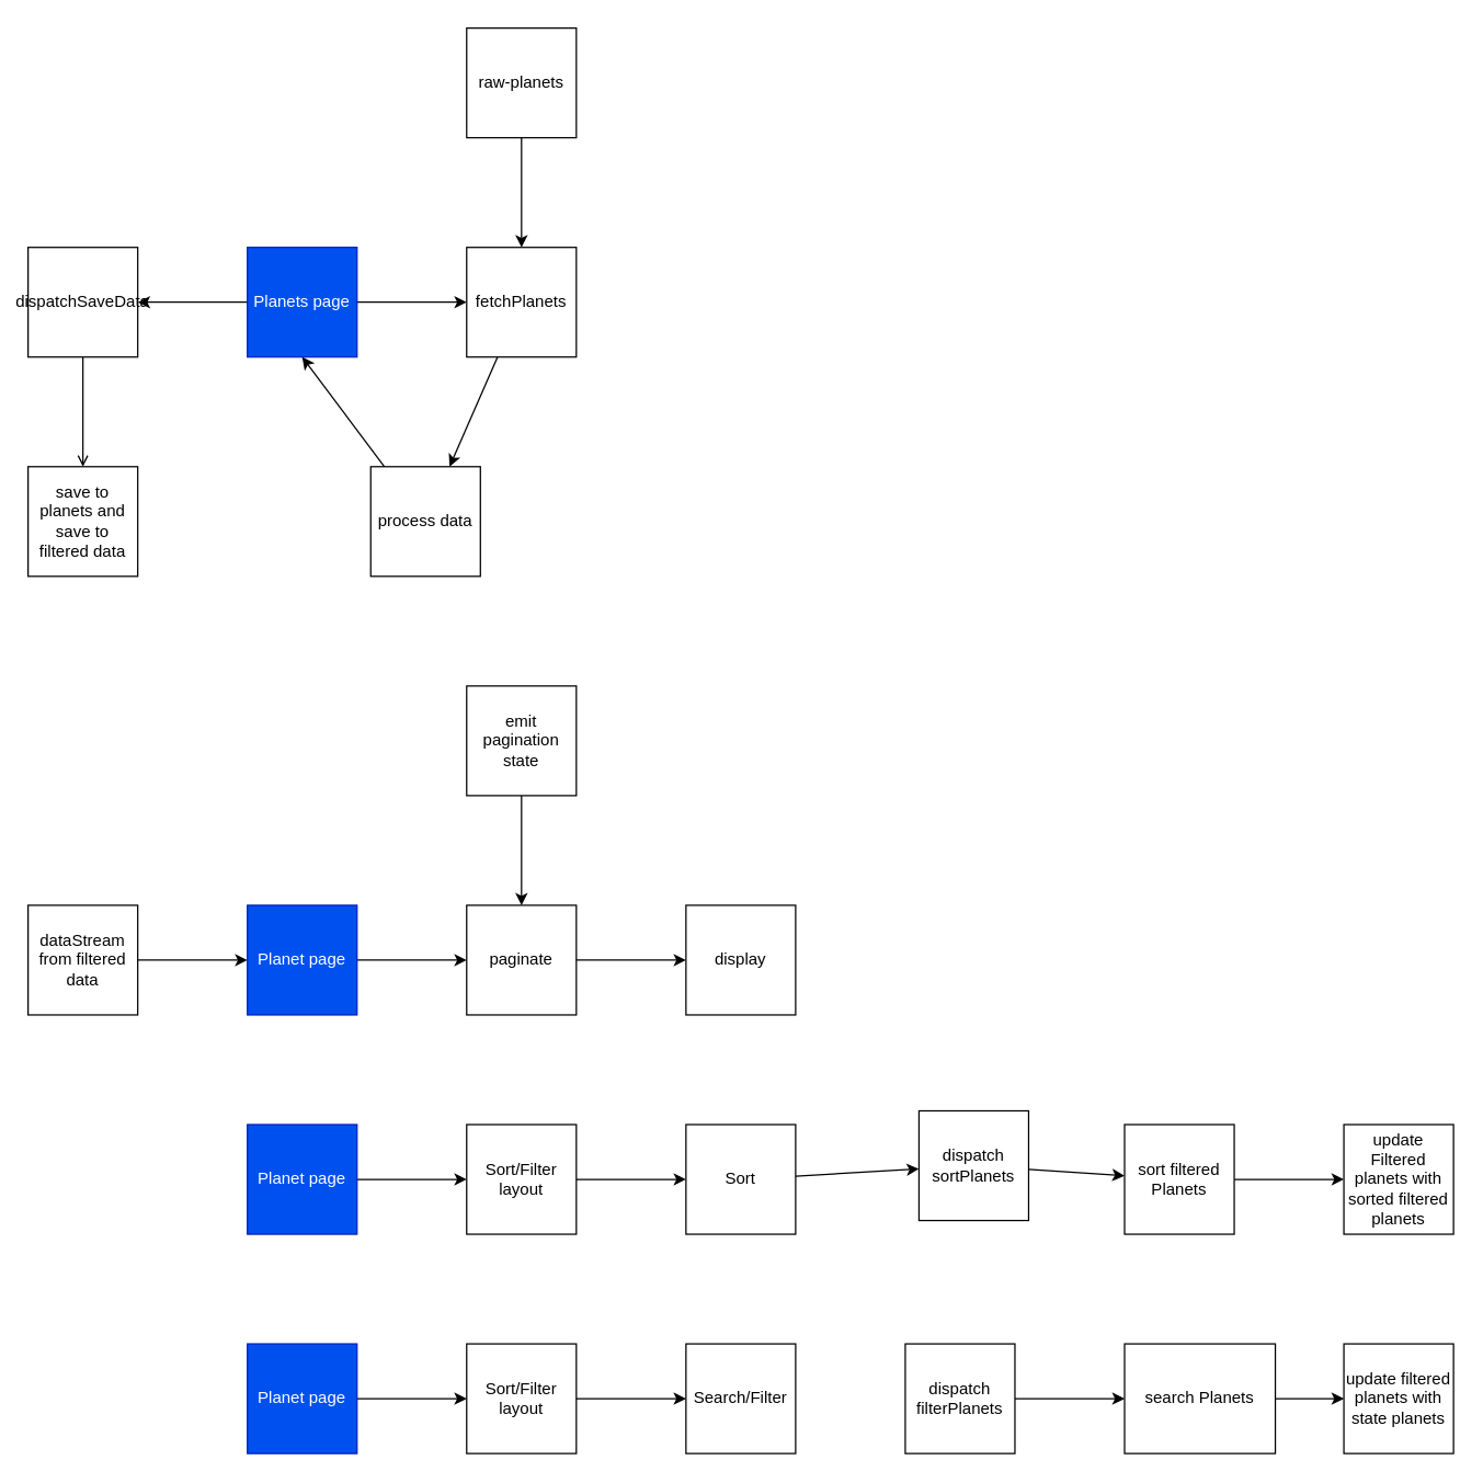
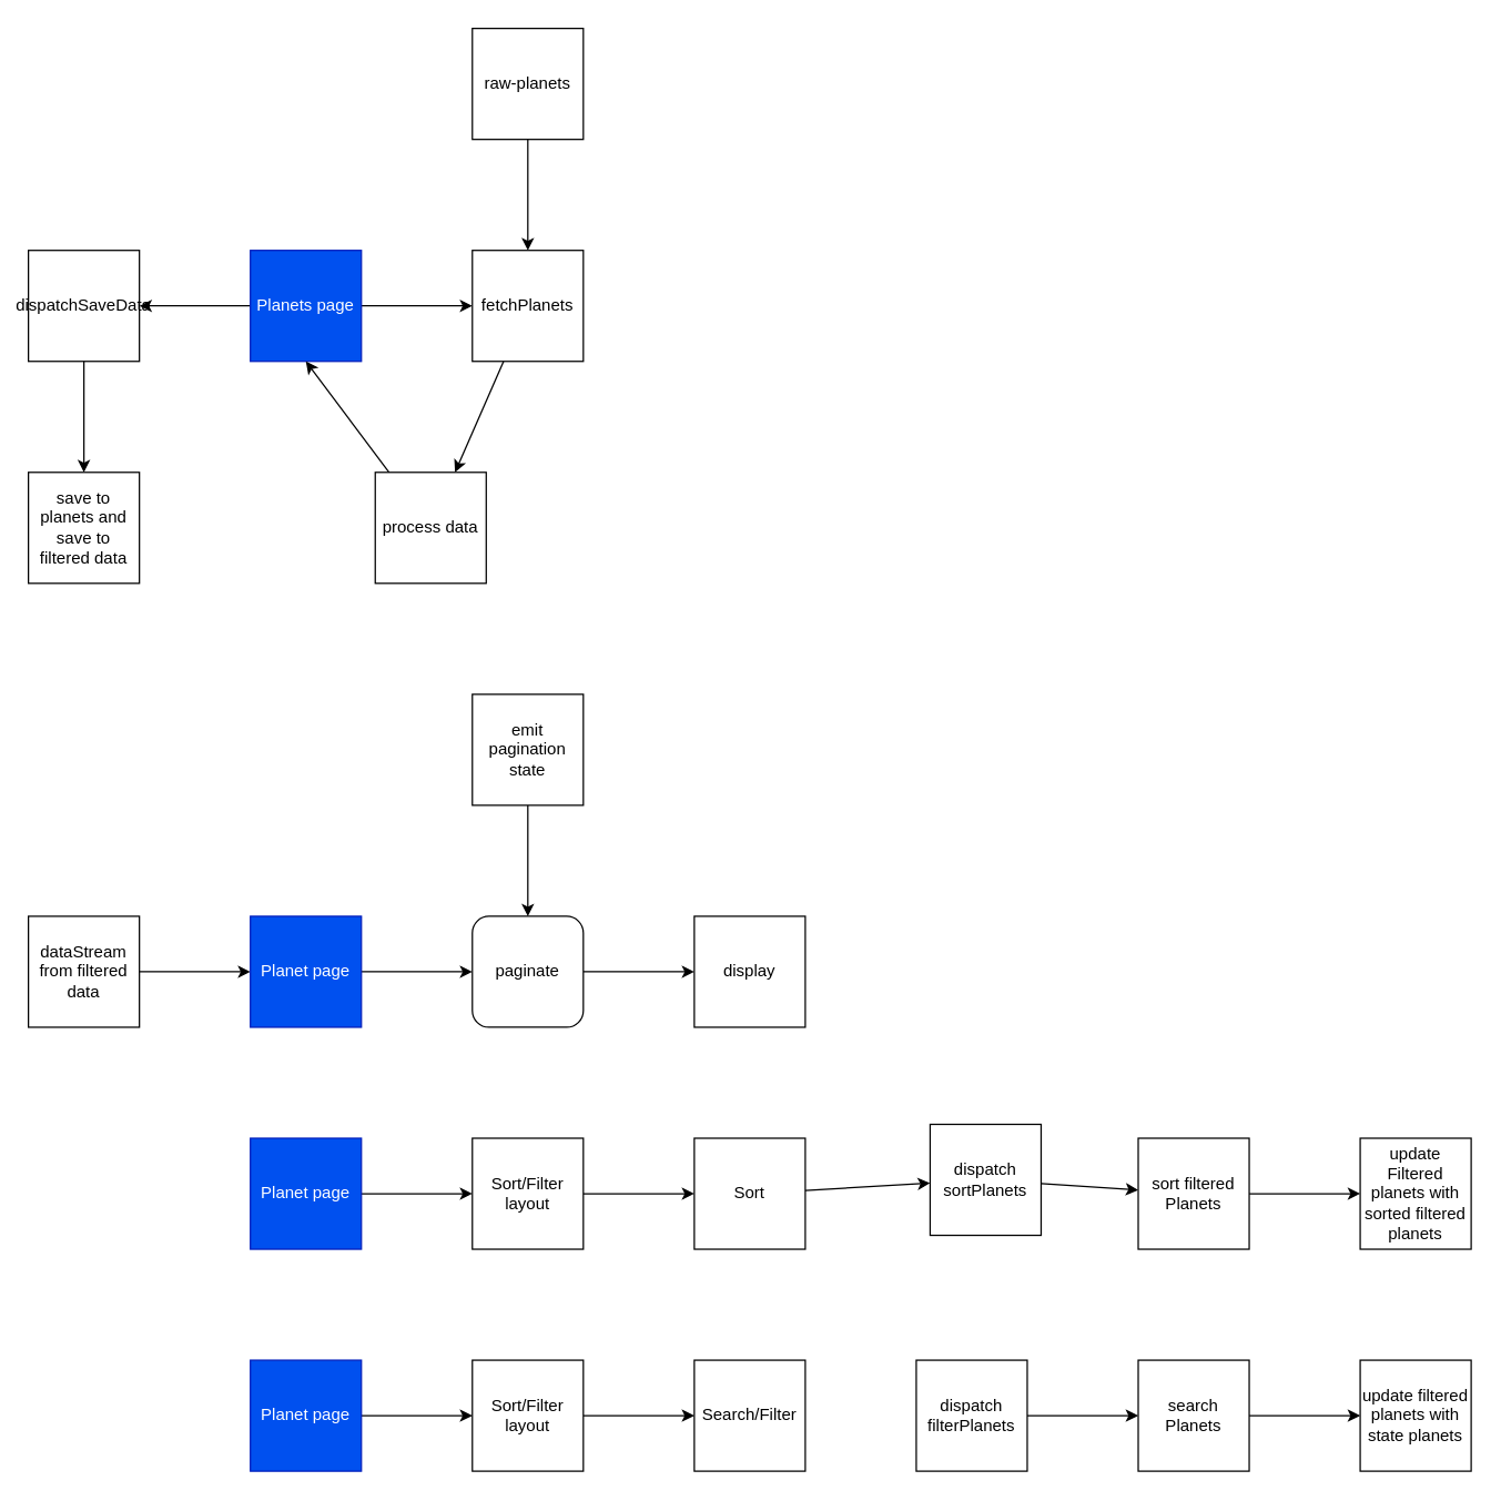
  <mxCell id="0" />
  <mxCell id="1" parent="0" />
  <mxCell id="2" value="" style="edgeStyle=none;html=1;" edge="1" parent="1" source="4" target="6"><mxGeometry relative="1" as="geometry" /></mxCell>
  <mxCell id="3" value="" style="edgeStyle=none;html=1;" edge="1" parent="1" source="4" target="12"><mxGeometry relative="1" as="geometry" /></mxCell>
  <mxCell id="4" value="Planets page" style="whiteSpace=wrap;html=1;aspect=fixed;fillColor=#0050ef;fontColor=#ffffff;strokeColor=#001DBC;" vertex="1" parent="1"><mxGeometry x="180" y="180" width="80" height="80" as="geometry" /></mxCell>
  <mxCell id="5" value="" style="edgeStyle=none;html=1;" edge="1" parent="1" source="6" target="10"><mxGeometry relative="1" as="geometry" /></mxCell>
  <mxCell id="6" value="fetchPlanets" style="whiteSpace=wrap;html=1;aspect=fixed;" vertex="1" parent="1"><mxGeometry x="340" y="180" width="80" height="80" as="geometry" /></mxCell>
  <mxCell id="7" value="" style="edgeStyle=none;html=1;" edge="1" parent="1" source="8" target="6"><mxGeometry relative="1" as="geometry" /></mxCell>
  <mxCell id="8" value="raw-planets" style="whiteSpace=wrap;html=1;aspect=fixed;" vertex="1" parent="1"><mxGeometry x="340" y="20" width="80" height="80" as="geometry" /></mxCell>
  <mxCell id="9" value="" style="edgeStyle=none;html=1;entryX=0.5;entryY=1;entryDx=0;entryDy=0;" edge="1" parent="1" source="10" target="4"><mxGeometry relative="1" as="geometry"><mxPoint x="260" y="380" as="targetPoint" /></mxGeometry></mxCell>
  <mxCell id="10" value="process data" style="whiteSpace=wrap;html=1;aspect=fixed;" vertex="1" parent="1"><mxGeometry x="270" y="340" width="80" height="80" as="geometry" /></mxCell>
- <mxCell id="11" value="" style="edgeStyle=none;html=1;endArrow=open;" edge="1" parent="1" source="12" target="17"><mxGeometry relative="1" as="geometry" /></mxCell>
+ <mxCell id="11" value="" style="edgeStyle=none;html=1;" edge="1" parent="1" source="12" target="17"><mxGeometry relative="1" as="geometry" /></mxCell>
  <mxCell id="12" value="dispatchSaveData" style="whiteSpace=wrap;html=1;aspect=fixed;" vertex="1" parent="1"><mxGeometry x="20" y="180" width="80" height="80" as="geometry" /></mxCell>
  <mxCell id="13" value="" style="edgeStyle=none;html=1;" edge="1" parent="1" source="14" target="16"><mxGeometry relative="1" as="geometry" /></mxCell>
  <mxCell id="14" value="dataStream from filtered data" style="whiteSpace=wrap;html=1;aspect=fixed;" vertex="1" parent="1"><mxGeometry x="20" y="660" width="80" height="80" as="geometry" /></mxCell>
  <mxCell id="15" value="" style="edgeStyle=none;html=1;" edge="1" parent="1" source="16" target="19"><mxGeometry relative="1" as="geometry" /></mxCell>
  <mxCell id="16" value="Planet page" style="whiteSpace=wrap;html=1;aspect=fixed;fillColor=#0050ef;fontColor=#ffffff;strokeColor=#001DBC;" vertex="1" parent="1"><mxGeometry x="180" y="660" width="80" height="80" as="geometry" /></mxCell>
  <mxCell id="17" value="save to planets and save to filtered data" style="whiteSpace=wrap;html=1;aspect=fixed;" vertex="1" parent="1"><mxGeometry x="20" y="340" width="80" height="80" as="geometry" /></mxCell>
  <mxCell id="18" value="" style="edgeStyle=none;html=1;" edge="1" parent="1" source="19" target="20"><mxGeometry relative="1" as="geometry" /></mxCell>
- <mxCell id="19" value="paginate" style="whiteSpace=wrap;html=1;aspect=fixed;" vertex="1" parent="1"><mxGeometry x="340" y="660" width="80" height="80" as="geometry" /></mxCell>
+ <mxCell id="19" value="paginate" style="whiteSpace=wrap;html=1;aspect=fixed;rounded=1;" vertex="1" parent="1"><mxGeometry x="340" y="660" width="80" height="80" as="geometry" /></mxCell>
  <mxCell id="20" value="display" style="whiteSpace=wrap;html=1;aspect=fixed;" vertex="1" parent="1"><mxGeometry x="500" y="660" width="80" height="80" as="geometry" /></mxCell>
  <mxCell id="21" value="" style="edgeStyle=none;html=1;" edge="1" parent="1" source="22" target="19"><mxGeometry relative="1" as="geometry" /></mxCell>
  <mxCell id="22" value="emit pagination state" style="whiteSpace=wrap;html=1;aspect=fixed;" vertex="1" parent="1"><mxGeometry x="340" y="500" width="80" height="80" as="geometry" /></mxCell>
  <mxCell id="23" value="" style="edgeStyle=none;html=1;" edge="1" parent="1" source="24" target="26"><mxGeometry relative="1" as="geometry" /></mxCell>
  <mxCell id="24" value="Sort" style="whiteSpace=wrap;html=1;aspect=fixed;" vertex="1" parent="1"><mxGeometry x="500" y="820" width="80" height="80" as="geometry" /></mxCell>
  <mxCell id="25" value="" style="edgeStyle=none;html=1;" edge="1" parent="1" source="26" target="29"><mxGeometry relative="1" as="geometry" /></mxCell>
  <mxCell id="26" value="dispatch sortPlanets" style="whiteSpace=wrap;html=1;aspect=fixed;" vertex="1" parent="1"><mxGeometry x="670" y="810" width="80" height="80" as="geometry" /></mxCell>
  <mxCell id="27" value="Search/Filter" style="whiteSpace=wrap;html=1;aspect=fixed;" vertex="1" parent="1"><mxGeometry x="500" y="980" width="80" height="80" as="geometry" /></mxCell>
  <mxCell id="28" value="" style="edgeStyle=none;html=1;" edge="1" parent="1" source="29" target="35"><mxGeometry relative="1" as="geometry" /></mxCell>
  <mxCell id="29" value="sort filtered Planets" style="whiteSpace=wrap;html=1;aspect=fixed;" vertex="1" parent="1"><mxGeometry x="820" y="820" width="80" height="80" as="geometry" /></mxCell>
  <mxCell id="30" value="" style="edgeStyle=none;html=1;" edge="1" parent="1" source="31" target="33"><mxGeometry relative="1" as="geometry" /></mxCell>
  <mxCell id="31" value="dispatch filterPlanets" style="whiteSpace=wrap;html=1;aspect=fixed;" vertex="1" parent="1"><mxGeometry x="660" y="980" width="80" height="80" as="geometry" /></mxCell>
  <mxCell id="32" value="" style="edgeStyle=none;html=1;" edge="1" parent="1" source="33" target="34"><mxGeometry relative="1" as="geometry" /></mxCell>
- <mxCell id="33" value="search Planets" style="whiteSpace=wrap;html=1;aspect=fixed;" vertex="1" parent="1"><mxGeometry x="820" y="980" width="110" height="80" as="geometry" /></mxCell>
+ <mxCell id="33" value="search Planets" style="whiteSpace=wrap;html=1;aspect=fixed;" vertex="1" parent="1"><mxGeometry x="820" y="980" width="80" height="80" as="geometry" /></mxCell>
  <mxCell id="34" value="update filtered planets with state planets" style="whiteSpace=wrap;html=1;aspect=fixed;" vertex="1" parent="1"><mxGeometry x="980" y="980" width="80" height="80" as="geometry" /></mxCell>
  <mxCell id="35" value="update Filtered planets with sorted filtered planets" style="whiteSpace=wrap;html=1;aspect=fixed;" vertex="1" parent="1"><mxGeometry x="980" y="820" width="80" height="80" as="geometry" /></mxCell>
  <mxCell id="36" value="" style="edgeStyle=none;html=1;" edge="1" parent="1" source="37" target="24"><mxGeometry relative="1" as="geometry" /></mxCell>
  <mxCell id="37" value="Sort/Filter layout" style="whiteSpace=wrap;html=1;aspect=fixed;" vertex="1" parent="1"><mxGeometry x="340" y="820" width="80" height="80" as="geometry" /></mxCell>
  <mxCell id="38" value="" style="edgeStyle=none;html=1;" edge="1" parent="1" source="39" target="37"><mxGeometry relative="1" as="geometry" /></mxCell>
  <mxCell id="39" value="Planet page" style="whiteSpace=wrap;html=1;aspect=fixed;fillColor=#0050ef;fontColor=#ffffff;strokeColor=#001DBC;" vertex="1" parent="1"><mxGeometry x="180" y="820" width="80" height="80" as="geometry" /></mxCell>
  <mxCell id="40" value="" style="edgeStyle=none;html=1;" edge="1" parent="1" source="41" target="27"><mxGeometry relative="1" as="geometry" /></mxCell>
  <mxCell id="41" value="Sort/Filter layout" style="whiteSpace=wrap;html=1;aspect=fixed;" vertex="1" parent="1"><mxGeometry x="340" y="980" width="80" height="80" as="geometry" /></mxCell>
  <mxCell id="42" value="" style="edgeStyle=none;html=1;" edge="1" parent="1" source="43" target="41"><mxGeometry relative="1" as="geometry" /></mxCell>
  <mxCell id="43" value="Planet page" style="whiteSpace=wrap;html=1;aspect=fixed;fillColor=#0050ef;fontColor=#ffffff;strokeColor=#001DBC;" vertex="1" parent="1"><mxGeometry x="180" y="980" width="80" height="80" as="geometry" /></mxCell>
